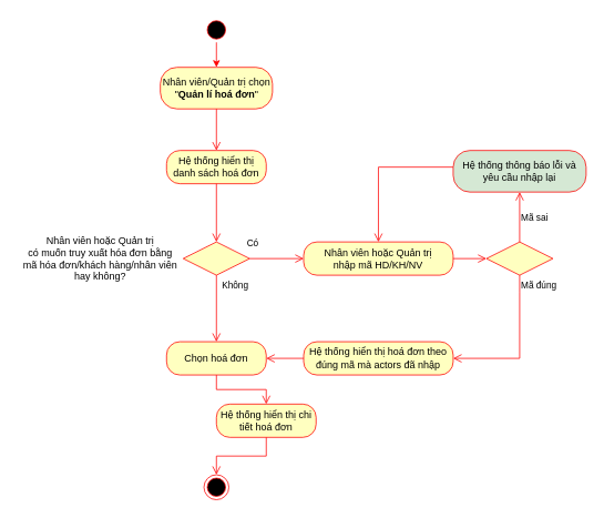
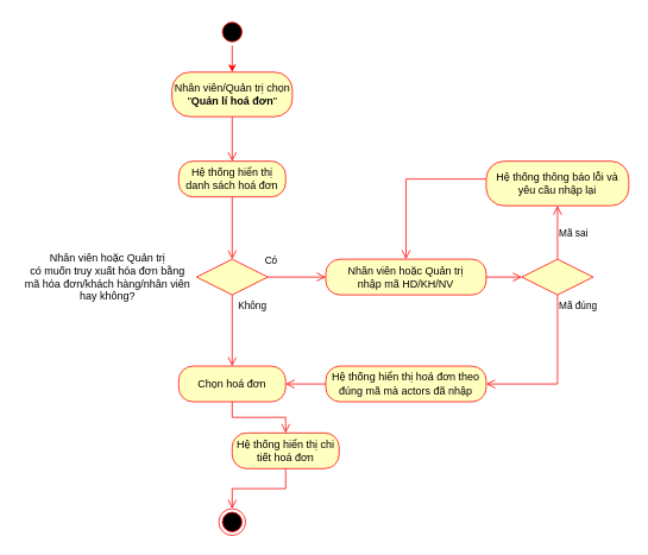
  <mxCell id="0" />
  <mxCell id="1" parent="0" />
  <mxCell id="2" value="" style="ellipse;html=1;shape=endState;fillColor=#000000;strokeColor=#ff0000;fontFamily=Times New Roman;fontSize=12;" parent="1" vertex="1"><mxGeometry x="245" y="570" width="30" height="30" as="geometry" /></mxCell>
  <mxCell id="3" value="" style="endArrow=classic;html=1;rounded=0;fontFamily=Times New Roman;fontSize=12;strokeColor=#FF0000;" parent="1" source="4" target="5" edge="1"><mxGeometry width="50" height="50" relative="1" as="geometry"><mxPoint x="265" y="50" as="sourcePoint" /><mxPoint x="260" y="90" as="targetPoint" /></mxGeometry></mxCell>
  <mxCell id="4" value="" style="ellipse;html=1;shape=startState;fillColor=#000000;strokeColor=#ff0000;" parent="1" vertex="1"><mxGeometry x="245" y="20" width="30" height="30" as="geometry" /></mxCell>
  <mxCell id="5" value="Nhân viên/Quản trị chọn &quot;&lt;b&gt;Quản lí hoá đơn&lt;/b&gt;&quot;" style="rounded=1;whiteSpace=wrap;html=1;arcSize=40;fontColor=#000000;fillColor=#ffffc0;strokeColor=#ff0000;" parent="1" vertex="1"><mxGeometry x="192.5" y="80" width="135" height="50" as="geometry" /></mxCell>
  <mxCell id="6" value="" style="edgeStyle=orthogonalEdgeStyle;html=1;verticalAlign=bottom;endArrow=open;endSize=8;strokeColor=#ff0000;rounded=0;" parent="1" source="5" target="7" edge="1"><mxGeometry relative="1" as="geometry"><mxPoint x="265" y="210" as="targetPoint" /></mxGeometry></mxCell>
  <mxCell id="7" value="Hệ thống hiển thị danh sách hoá đơn" style="rounded=1;whiteSpace=wrap;html=1;arcSize=40;fontColor=#000000;fillColor=#ffffc0;strokeColor=#ff0000;" parent="1" vertex="1"><mxGeometry x="200" y="180" width="120" height="40" as="geometry" /></mxCell>
  <mxCell id="8" value="" style="edgeStyle=orthogonalEdgeStyle;html=1;verticalAlign=bottom;endArrow=open;endSize=8;strokeColor=#ff0000;rounded=0;" parent="1" source="7" target="20" edge="1"><mxGeometry relative="1" as="geometry"><mxPoint x="260" y="260" as="targetPoint" /></mxGeometry></mxCell>
  <mxCell id="9" value="" style="rhombus;whiteSpace=wrap;html=1;fillColor=#ffffc0;strokeColor=#ff0000;" parent="1" vertex="1"><mxGeometry x="585" y="290" width="80" height="40" as="geometry" /></mxCell>
  <mxCell id="10" value="Mã sai" style="edgeStyle=orthogonalEdgeStyle;html=1;align=left;verticalAlign=bottom;endArrow=open;endSize=8;strokeColor=#ff0000;rounded=0;" parent="1" source="9" target="12" edge="1"><mxGeometry x="-0.333" relative="1" as="geometry"><mxPoint x="725" y="310" as="targetPoint" /><mxPoint as="offset" /></mxGeometry></mxCell>
  <mxCell id="11" value="Mã đúng" style="edgeStyle=orthogonalEdgeStyle;html=1;align=left;verticalAlign=top;endArrow=open;endSize=8;strokeColor=#ff0000;rounded=0;" parent="1" source="9" target="14" edge="1"><mxGeometry x="-1" relative="1" as="geometry"><mxPoint x="350.3" y="486.4" as="targetPoint" /><Array as="points"><mxPoint x="625" y="350" /><mxPoint x="625" y="350" /></Array></mxGeometry></mxCell>
- <mxCell id="12" value="Hệ thống thông báo lỗi và yêu cầu nhập lại" style="rounded=1;whiteSpace=wrap;html=1;arcSize=40;fontColor=#000000;fillColor=#d5e8d4;strokeColor=#ff0000;" parent="1" vertex="1"><mxGeometry x="545" y="180" width="160" height="50" as="geometry" /></mxCell>
+ <mxCell id="12" value="Hệ thống thông báo lỗi và yêu cầu nhập lại" style="rounded=1;whiteSpace=wrap;html=1;arcSize=40;fontColor=#000000;fillColor=#ffffc0;strokeColor=#ff0000;" parent="1" vertex="1"><mxGeometry x="545" y="180" width="160" height="50" as="geometry" /></mxCell>
  <mxCell id="13" value="" style="edgeStyle=orthogonalEdgeStyle;html=1;verticalAlign=bottom;endArrow=open;endSize=8;strokeColor=#ff0000;rounded=0;" parent="1" source="12" target="24" edge="1"><mxGeometry relative="1" as="geometry"><mxPoint x="702.5" y="210" as="targetPoint" /><Array as="points"><mxPoint x="455" y="200" /></Array></mxGeometry></mxCell>
  <mxCell id="14" value="Hệ thống hiển thị hoá đơn theo đúng mã mà actors đã nhập" style="rounded=1;whiteSpace=wrap;html=1;arcSize=40;fontColor=#000000;fillColor=#ffffc0;strokeColor=#ff0000;" parent="1" vertex="1"><mxGeometry x="365" y="410" width="180" height="40" as="geometry" /></mxCell>
  <mxCell id="15" value="" style="edgeStyle=orthogonalEdgeStyle;html=1;verticalAlign=bottom;endArrow=open;endSize=8;strokeColor=#ff0000;rounded=0;" parent="1" source="14" target="16" edge="1"><mxGeometry relative="1" as="geometry"><mxPoint x="165" y="700" as="targetPoint" /></mxGeometry></mxCell>
  <mxCell id="16" value="Chọn hoá đơn" style="rounded=1;whiteSpace=wrap;html=1;arcSize=40;fontColor=#000000;fillColor=#ffffc0;strokeColor=#ff0000;" parent="1" vertex="1"><mxGeometry x="200" y="410" width="120" height="40" as="geometry" /></mxCell>
  <mxCell id="17" value="" style="edgeStyle=orthogonalEdgeStyle;html=1;verticalAlign=bottom;endArrow=open;endSize=8;strokeColor=#ff0000;rounded=0;" parent="1" source="16" target="18" edge="1"><mxGeometry relative="1" as="geometry"><mxPoint x="345" y="670" as="targetPoint" /></mxGeometry></mxCell>
  <mxCell id="18" value="Hệ thống hiển thị chi tiết hoá đơn" style="rounded=1;whiteSpace=wrap;html=1;arcSize=40;fontColor=#000000;fillColor=#ffffc0;strokeColor=#ff0000;" parent="1" vertex="1"><mxGeometry x="260" y="485" width="120" height="40" as="geometry" /></mxCell>
  <mxCell id="19" value="" style="edgeStyle=orthogonalEdgeStyle;html=1;verticalAlign=bottom;endArrow=open;endSize=8;strokeColor=#ff0000;rounded=0;" parent="1" source="18" target="2" edge="1"><mxGeometry relative="1" as="geometry"><mxPoint x="265" y="760" as="targetPoint" /></mxGeometry></mxCell>
  <mxCell id="20" value="" style="rhombus;whiteSpace=wrap;html=1;fillColor=#ffffc0;strokeColor=#ff0000;" parent="1" vertex="1"><mxGeometry x="220" y="290" width="80" height="40" as="geometry" /></mxCell>
  <mxCell id="21" value="Có&amp;nbsp;" style="edgeStyle=orthogonalEdgeStyle;html=1;align=left;verticalAlign=bottom;endArrow=open;endSize=8;strokeColor=#ff0000;rounded=0;" parent="1" source="20" target="24" edge="1"><mxGeometry x="-1" y="11" relative="1" as="geometry"><mxPoint x="375" y="370" as="targetPoint" /><mxPoint x="-5" y="1" as="offset" /></mxGeometry></mxCell>
  <mxCell id="22" value="Không" style="edgeStyle=orthogonalEdgeStyle;html=1;align=left;verticalAlign=top;endArrow=open;endSize=8;strokeColor=#ff0000;rounded=0;" parent="1" source="20" target="16" edge="1"><mxGeometry x="-1" y="5" relative="1" as="geometry"><mxPoint x="235" y="450" as="targetPoint" /><mxPoint as="offset" /></mxGeometry></mxCell>
  <mxCell id="23" value="Nhân viên hoặc Quản trị&lt;br&gt;có muốn truy xuất hóa đơn bằng &lt;br&gt;mã hóa đơn/khách hàng/nhân viên&lt;br&gt;hay không?" style="text;html=1;align=center;verticalAlign=middle;resizable=0;points=[];autosize=1;strokeColor=none;fillColor=none;" parent="1" vertex="1"><mxGeometry x="20" y="280" width="200" height="60" as="geometry" /></mxCell>
  <mxCell id="24" value="Nhân viên hoặc Quản trị&lt;br&gt;nhập mã HD/KH/NV" style="rounded=1;whiteSpace=wrap;html=1;arcSize=40;fontColor=#000000;fillColor=#ffffc0;strokeColor=#ff0000;" parent="1" vertex="1"><mxGeometry x="365" y="290" width="180" height="40" as="geometry" /></mxCell>
  <mxCell id="25" value="" style="edgeStyle=orthogonalEdgeStyle;html=1;verticalAlign=bottom;endArrow=open;endSize=8;strokeColor=#ff0000;rounded=0;" parent="1" source="24" target="9" edge="1"><mxGeometry relative="1" as="geometry"><mxPoint x="712.5" y="220" as="targetPoint" /><Array as="points"><mxPoint x="585" y="310" /><mxPoint x="585" y="310" /></Array><mxPoint x="535" y="340" as="sourcePoint" /></mxGeometry></mxCell>
